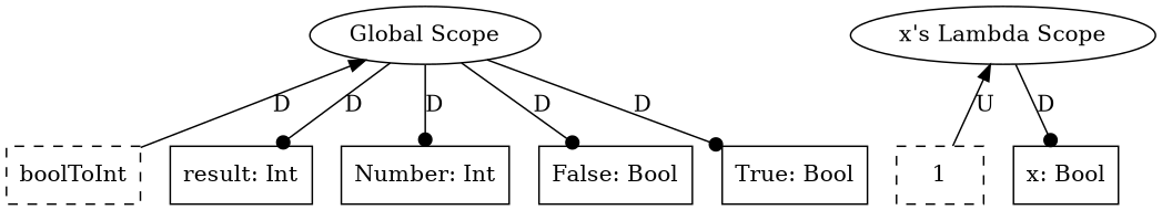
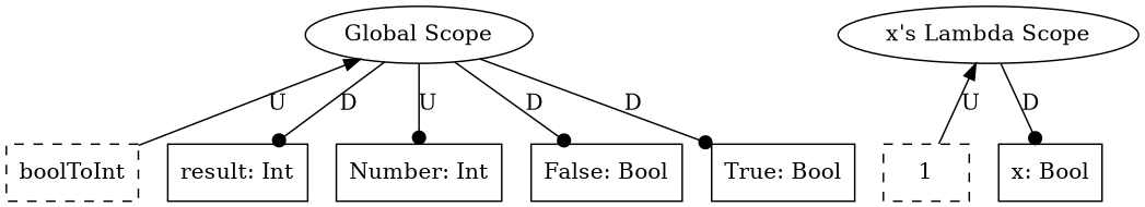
  graph {
    node [shape=box]
    edge [dir=forward arrowhead=dot]
    n1 [label=boolToInt style=dashed]
    n2 [label="result: Int"]
    n3 [label=1 style=dashed]
    n4 [label="x: Bool"]
    n5 [label="x's Lambda Scope" shape=ellipse]
    n6 [label="Number: Int"]
    n7 [label="False: Bool"]
    n8 [label="True: Bool"]
    n9 [label="Global Scope" shape=ellipse]
    n5 -- n3 [dir=back label=U arrowhead=""]
    n5 -- n4 [label=D]
-   n9 -- n1 [dir=back label=D arrowhead=""]
+   n9 -- n1 [dir=back label=U arrowhead=""]
    n9 -- n2 [label=D]
-   n9 -- n6 [label=D]
+   n9 -- n6 [label=U]
    n9 -- n7 [label=D]
    n9 -- n8 [label=D]
  }
